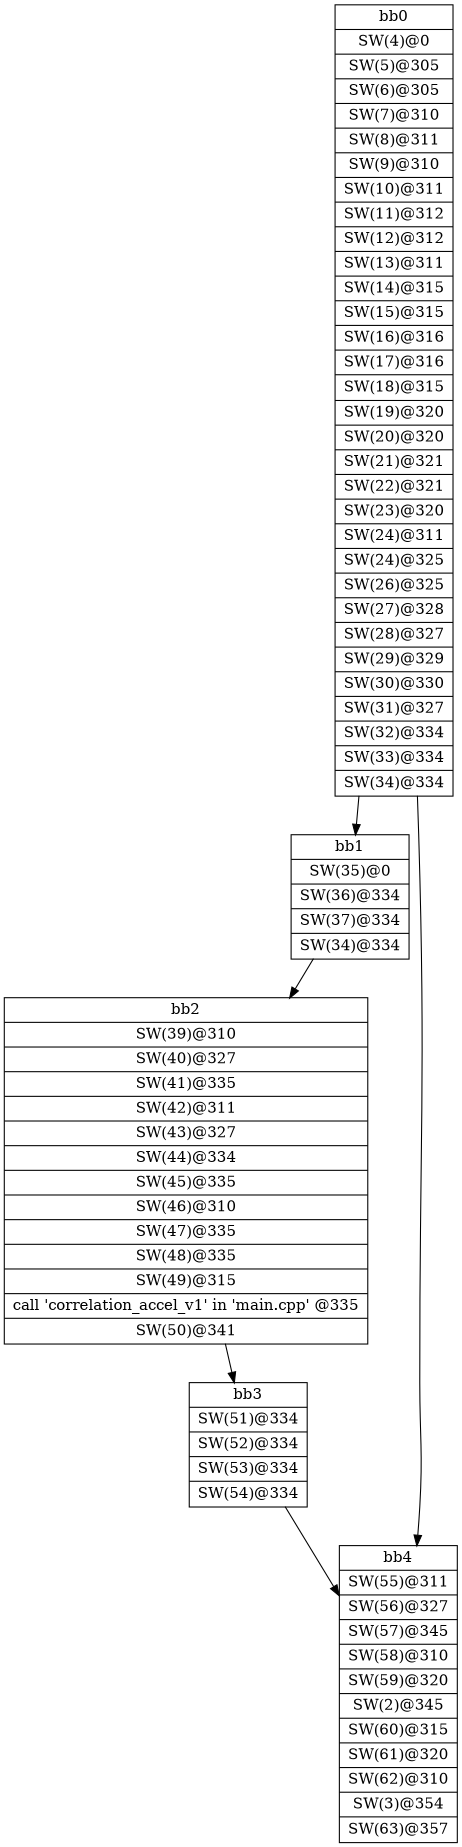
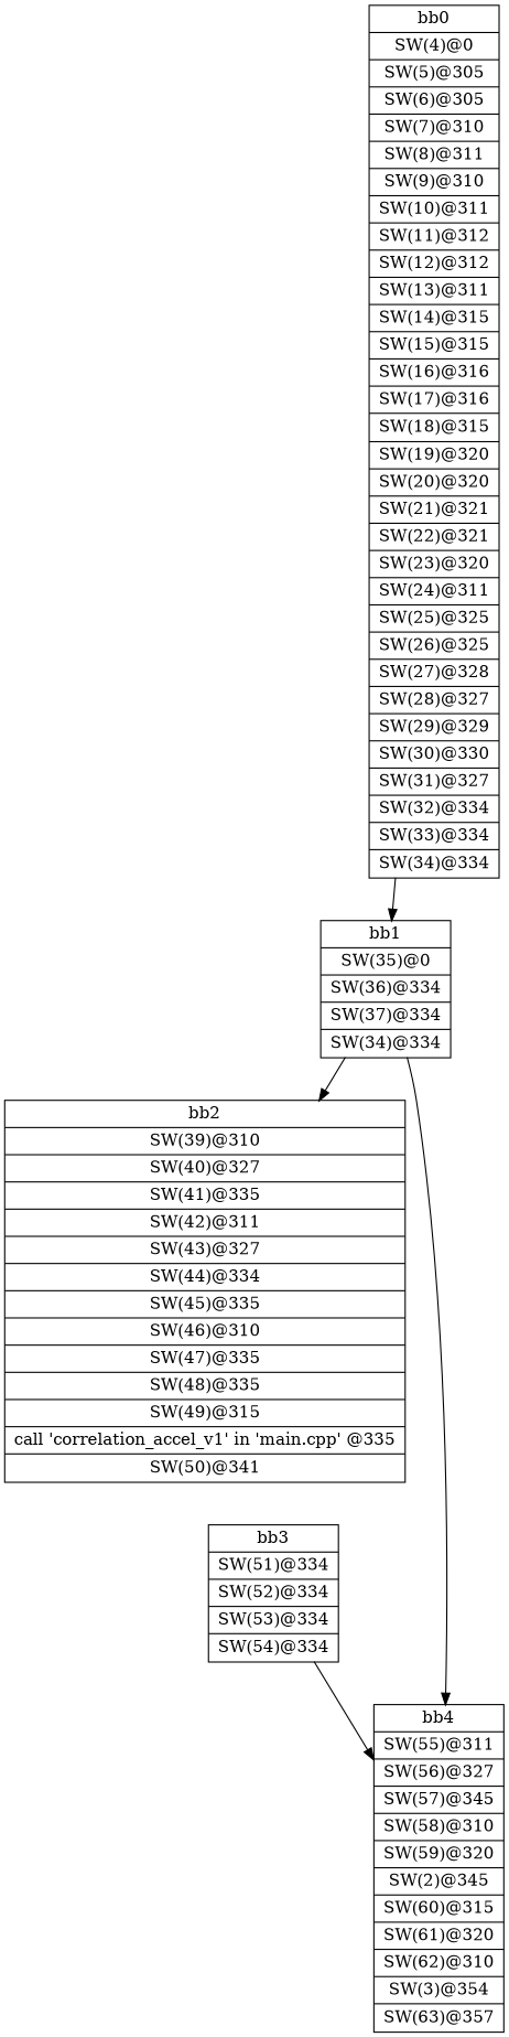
  digraph {
    node [shape=record]
-   n1 [label="{bb0|<x0x3116de0>SW(4)@0\n|<x0x3116e90>SW(5)@305\n|<x0x3116fc0>SW(6)@305\n|<x0x31170f0>SW(7)@310\n|<x0x3117220>SW(8)@311\n|<x0x31183d0>SW(9)@310\n|<x0x3118500>SW(10)@311\n|<x0x3118630>SW(11)@312\n|<x0x3118770>SW(12)@312\n|<x0x3118870>SW(13)@311\n|<x0x31189a0>SW(14)@315\n|<x0x3118ad0>SW(15)@315\n|<x0x3118c00>SW(16)@316\n|<x0x3118d40>SW(17)@316\n|<x0x3118e40>SW(18)@315\n|<x0x3118f70>SW(19)@320\n|<x0x31190a0>SW(20)@320\n|<x0x31191d0>SW(21)@321\n|<x0x3119310>SW(22)@321\n|<x0x3119410>SW(23)@320\n|<x0x3119540>SW(24)@311\n|<x0x3119670>SW(24)@325\n|<x0x3119770>SW(26)@325\n|<x0x3119890>SW(27)@328\n|<x0x31199d0>SW(28)@327\n|<x0x3119b10>SW(29)@329\n|<x0x3119c70>SW(30)@330\n|<x0x3119db0>SW(31)@327\n|<x0x3119ef0>SW(32)@334\n|<x0x311a000>SW(33)@334\n|<x0x311a130>SW(34)@334\n}"]
+   n1 [label="{bb0|<x0x3116de0>SW(4)@0\n|<x0x3116e90>SW(5)@305\n|<x0x3116fc0>SW(6)@305\n|<x0x31170f0>SW(7)@310\n|<x0x3117220>SW(8)@311\n|<x0x31183d0>SW(9)@310\n|<x0x3118500>SW(10)@311\n|<x0x3118630>SW(11)@312\n|<x0x3118770>SW(12)@312\n|<x0x3118870>SW(13)@311\n|<x0x31189a0>SW(14)@315\n|<x0x3118ad0>SW(15)@315\n|<x0x3118c00>SW(16)@316\n|<x0x3118d40>SW(17)@316\n|<x0x3118e40>SW(18)@315\n|<x0x3118f70>SW(19)@320\n|<x0x31190a0>SW(20)@320\n|<x0x31191d0>SW(21)@321\n|<x0x3119310>SW(22)@321\n|<x0x3119410>SW(23)@320\n|<x0x3119540>SW(24)@311\n|<x0x3119670>SW(25)@325\n|<x0x3119770>SW(26)@325\n|<x0x3119890>SW(27)@328\n|<x0x31199d0>SW(28)@327\n|<x0x3119b10>SW(29)@329\n|<x0x3119c70>SW(30)@330\n|<x0x3119db0>SW(31)@327\n|<x0x3119ef0>SW(32)@334\n|<x0x311a000>SW(33)@334\n|<x0x311a130>SW(34)@334\n}"]
    n2 [label="{bb1|<x0x30d5280>SW(35)@0\n|<x0x30d5340>SW(36)@334\n|<x0x30d5470>SW(37)@334\n|<x0x30d5580>SW(34)@334\n}"]
    n3 [label="{bb2|<x0x30d5220>SW(39)@310\n|<x0x30d5800>SW(40)@327\n|<x0x30d5940>SW(41)@335\n|<x0x30d5a50>SW(42)@311\n|<x0x30d5b80>SW(43)@327\n|<x0x30d5cc0>SW(44)@334\n|<x0x30d5df0>SW(45)@335\n|<x0x30d5f00>SW(46)@310\n|<x0x30d6030>SW(47)@335\n|<x0x30d6130>SW(48)@335\n|<x0x30d6240>SW(49)@315\n|<x0x30d16b0>call 'correlation_accel_v1' in 'main.cpp' @335\n|<x0x30d6370>SW(50)@341\n}"]
    n4 [label="{bb4|<x0x30d5680>SW(55)@311\n|<x0x30d6a10>SW(56)@327\n|<x0x30d6b50>SW(57)@345\n|<x0x30d6c60>SW(58)@310\n|<x0x30d6d90>SW(59)@320\n|<x0x30d21d0>SW(2)@345\n|<x0x30d6ec0>SW(60)@315\n|<x0x30d6ff0>SW(61)@320\n|<x0x30d7120>SW(62)@310\n|<x0x30d4f80>SW(3)@354\n|<x0x30d7180>SW(63)@357\n}"]
    n5 [label="{bb3|<x0x30d6420>SW(51)@334\n|<x0x30d6550>SW(52)@334\n|<x0x30d6660>SW(53)@334\n|<x0x30d6790>SW(54)@334\n}"]
    n1 -> n2
    n2 -> n3
-   n1 -> n4
-   n3 -> n5
+   n2 -> n4
    n5 -> n4
  }
